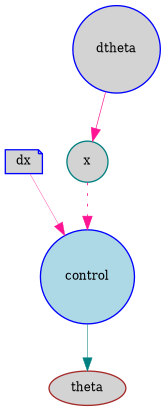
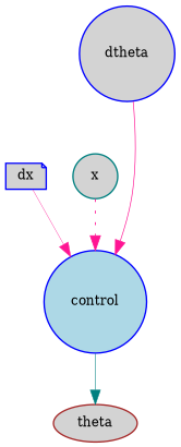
  digraph {
    fontname="DejaVu Serif"
    node [color=blue fillcolor=lightgray fontname="DejaVu Serif" fontsize=9 shape=circle style=filled]
    edge [color=deeppink fontname="DejaVu Serif" style=solid]
    x [color=teal height=0.2 width=0.2]
    control [fillcolor=lightblue height=0.2 width=0.2]
    theta [color=brown height=0.2 shape=ellipse width=0.2]
    dx [height=0.2 shape=note width=0.2]
    dtheta [height=0.2 width=0.2]
    x -> control [penwidth=0.6349216187092259 style=dotted]
    control -> theta [color=teal penwidth=0.3997374217089479]
    dx -> control [penwidth=0.26953692828626774]
-   dtheta -> x [penwidth=0.49493935326878913]
+   dtheta -> control [penwidth=0.49493935326878913]
  }
